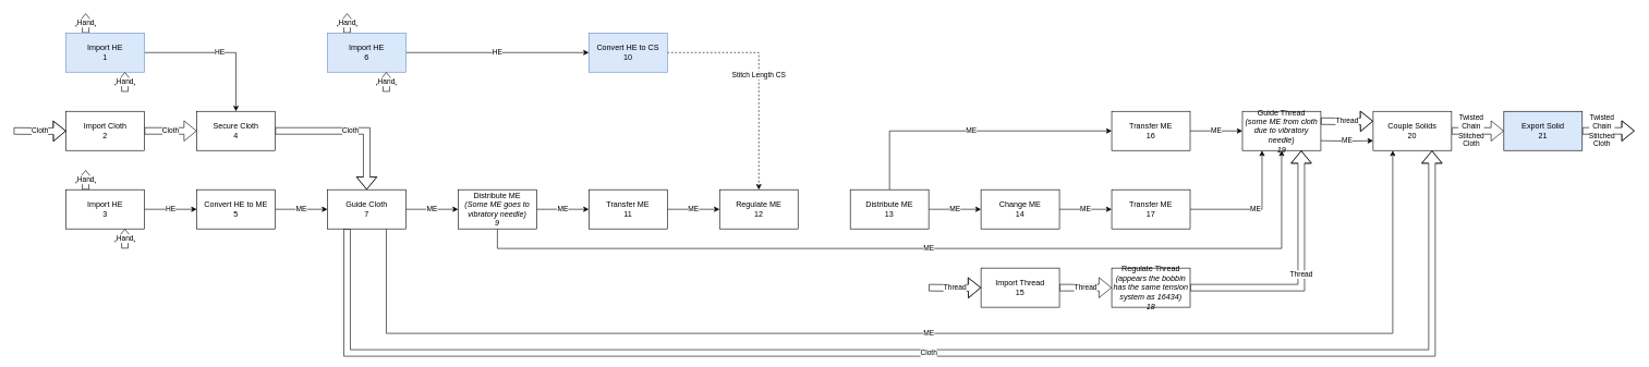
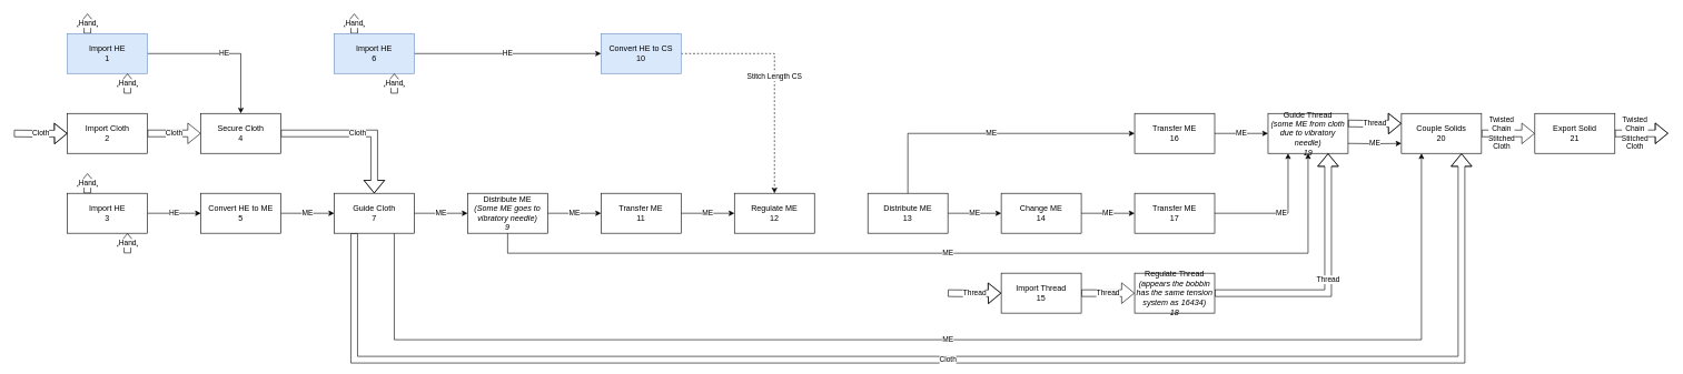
  <mxCell id="0" />
  <mxCell id="1" parent="0" />
  <mxCell id="2" value="HE" style="edgeStyle=orthogonalEdgeStyle;rounded=0;orthogonalLoop=1;jettySize=auto;html=1;exitX=1;exitY=0.5;exitDx=0;exitDy=0;entryX=0;entryY=0.5;entryDx=0;entryDy=0;" parent="1" source="4" target="6" edge="1"><mxGeometry relative="1" as="geometry" /></mxCell>
  <mxCell id="3" value="Hand" style="edgeStyle=orthogonalEdgeStyle;shape=flexArrow;rounded=0;orthogonalLoop=1;jettySize=auto;html=1;exitX=0.25;exitY=0;exitDx=0;exitDy=0;" parent="1" source="4" edge="1"><mxGeometry relative="1" as="geometry"><mxPoint x="130.034" y="260" as="targetPoint" /></mxGeometry></mxCell>
  <mxCell id="4" value="Import HE&lt;br&gt;3" style="rounded=0;whiteSpace=wrap;html=1;" parent="1" vertex="1"><mxGeometry x="100" y="290" width="120" height="60" as="geometry" /></mxCell>
  <mxCell id="5" value="ME" style="edgeStyle=orthogonalEdgeStyle;rounded=0;orthogonalLoop=1;jettySize=auto;html=1;exitX=1;exitY=0.5;exitDx=0;exitDy=0;entryX=0;entryY=0.5;entryDx=0;entryDy=0;" parent="1" source="6" target="10" edge="1"><mxGeometry relative="1" as="geometry" /></mxCell>
  <mxCell id="6" value="Convert HE to ME&lt;br&gt;5" style="rounded=0;whiteSpace=wrap;html=1;" parent="1" vertex="1"><mxGeometry x="300" y="290" width="120" height="60" as="geometry" /></mxCell>
  <mxCell id="7" value="ME" style="edgeStyle=orthogonalEdgeStyle;rounded=0;orthogonalLoop=1;jettySize=auto;html=1;exitX=1;exitY=0.5;exitDx=0;exitDy=0;entryX=0;entryY=0.5;entryDx=0;entryDy=0;" parent="1" source="10" target="49" edge="1"><mxGeometry relative="1" as="geometry"><mxPoint x="680" y="320" as="targetPoint" /></mxGeometry></mxCell>
  <mxCell id="8" value="Cloth" style="edgeStyle=orthogonalEdgeStyle;shape=flexArrow;rounded=0;orthogonalLoop=1;jettySize=auto;html=1;exitX=0.25;exitY=1;exitDx=0;exitDy=0;entryX=0.75;entryY=1;entryDx=0;entryDy=0;" parent="1" source="10" target="37" edge="1"><mxGeometry relative="1" as="geometry"><Array as="points"><mxPoint x="530" y="540" /><mxPoint x="2190" y="540" /></Array></mxGeometry></mxCell>
  <mxCell id="9" value="ME" style="edgeStyle=orthogonalEdgeStyle;rounded=0;orthogonalLoop=1;jettySize=auto;html=1;exitX=0.75;exitY=1;exitDx=0;exitDy=0;entryX=0.25;entryY=1;entryDx=0;entryDy=0;" parent="1" source="10" target="37" edge="1"><mxGeometry relative="1" as="geometry"><Array as="points"><mxPoint x="590" y="510" /><mxPoint x="2130" y="510" /></Array></mxGeometry></mxCell>
  <mxCell id="10" value="Guide Cloth&lt;br&gt;7" style="rounded=0;whiteSpace=wrap;html=1;" parent="1" vertex="1"><mxGeometry x="500" y="290" width="120" height="60" as="geometry" /></mxCell>
  <mxCell id="11" value="ME" style="edgeStyle=orthogonalEdgeStyle;rounded=0;orthogonalLoop=1;jettySize=auto;html=1;exitX=1;exitY=0.5;exitDx=0;exitDy=0;entryX=0;entryY=0.5;entryDx=0;entryDy=0;" parent="1" source="12" target="13" edge="1"><mxGeometry relative="1" as="geometry" /></mxCell>
  <mxCell id="12" value="Transfer ME&lt;br&gt;11" style="rounded=0;whiteSpace=wrap;html=1;" parent="1" vertex="1"><mxGeometry x="900" y="290" width="120" height="60" as="geometry" /></mxCell>
  <mxCell id="13" value="Regulate ME&lt;br&gt;12" style="rounded=0;whiteSpace=wrap;html=1;" parent="1" vertex="1"><mxGeometry x="1100" y="290" width="120" height="60" as="geometry" /></mxCell>
  <mxCell id="14" value="ME" style="edgeStyle=orthogonalEdgeStyle;rounded=0;orthogonalLoop=1;jettySize=auto;html=1;exitX=1;exitY=0.5;exitDx=0;exitDy=0;entryX=0;entryY=0.5;entryDx=0;entryDy=0;" parent="1" source="15" target="21" edge="1"><mxGeometry relative="1" as="geometry" /></mxCell>
  <mxCell id="15" value="Change ME&lt;br&gt;14" style="rounded=0;whiteSpace=wrap;html=1;" parent="1" vertex="1"><mxGeometry x="1500" y="290" width="120" height="60" as="geometry" /></mxCell>
  <mxCell id="16" value="Cloth" style="edgeStyle=orthogonalEdgeStyle;shape=flexArrow;rounded=0;orthogonalLoop=1;jettySize=auto;html=1;exitX=1;exitY=0.5;exitDx=0;exitDy=0;entryX=0;entryY=0.5;entryDx=0;entryDy=0;" parent="1" source="17" target="19" edge="1"><mxGeometry relative="1" as="geometry" /></mxCell>
  <mxCell id="17" value="Import Cloth&lt;br&gt;2" style="rounded=0;whiteSpace=wrap;html=1;" parent="1" vertex="1"><mxGeometry x="100" y="170" width="120" height="60" as="geometry" /></mxCell>
  <mxCell id="18" value="Cloth" style="edgeStyle=orthogonalEdgeStyle;shape=flexArrow;rounded=0;orthogonalLoop=1;jettySize=auto;html=1;exitX=1;exitY=0.5;exitDx=0;exitDy=0;entryX=0.5;entryY=0;entryDx=0;entryDy=0;" parent="1" source="19" target="10" edge="1"><mxGeometry relative="1" as="geometry" /></mxCell>
  <mxCell id="19" value="Secure Cloth&lt;br&gt;4" style="rounded=0;whiteSpace=wrap;html=1;" parent="1" vertex="1"><mxGeometry x="300" y="170" width="120" height="60" as="geometry" /></mxCell>
  <mxCell id="20" value="ME" style="edgeStyle=orthogonalEdgeStyle;rounded=0;orthogonalLoop=1;jettySize=auto;html=1;exitX=1;exitY=0.5;exitDx=0;exitDy=0;entryX=0.25;entryY=1;entryDx=0;entryDy=0;" parent="1" source="21" target="22" edge="1"><mxGeometry relative="1" as="geometry" /></mxCell>
  <mxCell id="21" value="Transfer ME&lt;br&gt;17" style="rounded=0;whiteSpace=wrap;html=1;" parent="1" vertex="1"><mxGeometry x="1700" y="290" width="120" height="60" as="geometry" /></mxCell>
  <mxCell id="22" value="Guide Thread&lt;br&gt;&lt;i&gt;(some ME from cloth due to vibratory needle)&lt;br&gt;19&lt;br&gt;&lt;/i&gt;" style="rounded=0;whiteSpace=wrap;html=1;" parent="1" vertex="1"><mxGeometry x="1900" y="170" width="120" height="60" as="geometry" /></mxCell>
  <mxCell id="23" value="Thread" style="edgeStyle=orthogonalEdgeStyle;rounded=0;orthogonalLoop=1;jettySize=auto;html=1;exitX=1;exitY=0.5;exitDx=0;exitDy=0;entryX=0.75;entryY=1;entryDx=0;entryDy=0;shape=flexArrow;" parent="1" source="24" target="22" edge="1"><mxGeometry relative="1" as="geometry"><mxPoint x="1900" y="440" as="targetPoint" /></mxGeometry></mxCell>
  <mxCell id="24" value="Regulate Thread&lt;br&gt;&lt;i&gt;(appears the bobbin has the same tension system as 16434)&lt;br&gt;18&lt;br&gt;&lt;/i&gt;" style="rounded=0;whiteSpace=wrap;html=1;" parent="1" vertex="1"><mxGeometry x="1700" y="410" width="120" height="60" as="geometry" /></mxCell>
  <mxCell id="25" value="Thread" style="edgeStyle=orthogonalEdgeStyle;rounded=0;orthogonalLoop=1;jettySize=auto;html=1;exitX=1;exitY=0.5;exitDx=0;exitDy=0;entryX=0;entryY=0.5;entryDx=0;entryDy=0;shape=flexArrow;" parent="1" source="26" target="24" edge="1"><mxGeometry relative="1" as="geometry" /></mxCell>
  <mxCell id="26" value="Import Thread&lt;br&gt;15" style="rounded=0;whiteSpace=wrap;html=1;" parent="1" vertex="1"><mxGeometry x="1500" y="410" width="120" height="60" as="geometry" /></mxCell>
  <mxCell id="27" value="Thread" style="edgeStyle=orthogonalEdgeStyle;shape=flexArrow;rounded=0;orthogonalLoop=1;jettySize=auto;html=1;entryX=0;entryY=0.5;entryDx=0;entryDy=0;" parent="1" target="26" edge="1"><mxGeometry relative="1" as="geometry"><mxPoint x="1420" y="440" as="sourcePoint" /></mxGeometry></mxCell>
  <mxCell id="28" value="Cloth" style="edgeStyle=orthogonalEdgeStyle;shape=flexArrow;rounded=0;orthogonalLoop=1;jettySize=auto;html=1;entryX=0;entryY=0.5;entryDx=0;entryDy=0;" parent="1" target="17" edge="1"><mxGeometry relative="1" as="geometry"><mxPoint x="20" y="200" as="sourcePoint" /></mxGeometry></mxCell>
  <mxCell id="29" value="ME" style="edgeStyle=orthogonalEdgeStyle;rounded=0;orthogonalLoop=1;jettySize=auto;html=1;exitX=1;exitY=0.5;exitDx=0;exitDy=0;entryX=0;entryY=0.5;entryDx=0;entryDy=0;" parent="1" source="31" target="15" edge="1"><mxGeometry relative="1" as="geometry" /></mxCell>
  <mxCell id="30" value="ME" style="edgeStyle=orthogonalEdgeStyle;rounded=0;orthogonalLoop=1;jettySize=auto;html=1;exitX=0.5;exitY=0;exitDx=0;exitDy=0;entryX=0;entryY=0.5;entryDx=0;entryDy=0;" parent="1" source="31" target="33" edge="1"><mxGeometry relative="1" as="geometry" /></mxCell>
  <mxCell id="31" value="Distribute ME&lt;br&gt;13" style="rounded=0;whiteSpace=wrap;html=1;" parent="1" vertex="1"><mxGeometry x="1300" y="290" width="120" height="60" as="geometry" /></mxCell>
  <mxCell id="32" value="ME" style="edgeStyle=orthogonalEdgeStyle;rounded=0;orthogonalLoop=1;jettySize=auto;html=1;exitX=1;exitY=0.5;exitDx=0;exitDy=0;entryX=0;entryY=0.5;entryDx=0;entryDy=0;" parent="1" source="33" edge="1"><mxGeometry relative="1" as="geometry"><mxPoint x="1900" y="200" as="targetPoint" /></mxGeometry></mxCell>
  <mxCell id="33" value="Transfer ME&lt;br&gt;16" style="rounded=0;whiteSpace=wrap;html=1;" parent="1" vertex="1"><mxGeometry x="1700" y="170" width="120" height="60" as="geometry" /></mxCell>
  <mxCell id="34" value="Thread" style="edgeStyle=orthogonalEdgeStyle;rounded=0;orthogonalLoop=1;jettySize=auto;html=1;exitX=1;exitY=0.25;exitDx=0;exitDy=0;entryX=0;entryY=0.25;entryDx=0;entryDy=0;shape=flexArrow;" parent="1" target="37" edge="1"><mxGeometry relative="1" as="geometry"><mxPoint x="2020" y="185" as="sourcePoint" /></mxGeometry></mxCell>
  <mxCell id="35" value="ME" style="edgeStyle=orthogonalEdgeStyle;rounded=0;orthogonalLoop=1;jettySize=auto;html=1;exitX=1;exitY=0.75;exitDx=0;exitDy=0;entryX=0;entryY=0.75;entryDx=0;entryDy=0;" parent="1" target="37" edge="1"><mxGeometry relative="1" as="geometry"><mxPoint x="2020" y="215" as="sourcePoint" /></mxGeometry></mxCell>
  <mxCell id="36" value="Twisted&lt;br&gt;Chain&lt;br&gt;Stitched&lt;br&gt;Cloth" style="edgeStyle=orthogonalEdgeStyle;rounded=0;orthogonalLoop=1;jettySize=auto;html=1;exitX=1;exitY=0.5;exitDx=0;exitDy=0;entryX=0;entryY=0.5;entryDx=0;entryDy=0;shape=flexArrow;" parent="1" source="37" target="39" edge="1"><mxGeometry x="-0.25" relative="1" as="geometry"><mxPoint as="offset" /></mxGeometry></mxCell>
  <mxCell id="37" value="Couple Solids&lt;br&gt;20" style="rounded=0;whiteSpace=wrap;html=1;" parent="1" vertex="1"><mxGeometry x="2100" y="170" width="120" height="60" as="geometry" /></mxCell>
  <mxCell id="38" value="Twisted&lt;br&gt;Chain&lt;br&gt;Stitched&lt;br&gt;Cloth" style="edgeStyle=orthogonalEdgeStyle;shape=flexArrow;rounded=0;orthogonalLoop=1;jettySize=auto;html=1;exitX=1;exitY=0.5;exitDx=0;exitDy=0;" parent="1" source="39" edge="1"><mxGeometry x="-0.252" relative="1" as="geometry"><mxPoint x="2500" y="199.842" as="targetPoint" /><mxPoint as="offset" /></mxGeometry></mxCell>
- <mxCell id="39" value="Export Solid&lt;br&gt;21" style="rounded=0;whiteSpace=wrap;html=1;fillColor=#dae8fc;" parent="1" vertex="1"><mxGeometry x="2300" y="170" width="120" height="60" as="geometry" /></mxCell>
+ <mxCell id="39" value="Export Solid&lt;br&gt;21" style="rounded=0;whiteSpace=wrap;html=1;" parent="1" vertex="1"><mxGeometry x="2300" y="170" width="120" height="60" as="geometry" /></mxCell>
  <mxCell id="40" value="Hand" style="edgeStyle=orthogonalEdgeStyle;rounded=0;orthogonalLoop=1;jettySize=auto;html=1;entryX=0.75;entryY=1;entryDx=0;entryDy=0;shape=flexArrow;" parent="1" target="4" edge="1"><mxGeometry relative="1" as="geometry"><mxPoint x="190" y="380" as="sourcePoint" /></mxGeometry></mxCell>
  <mxCell id="41" value="HE" style="edgeStyle=orthogonalEdgeStyle;rounded=0;orthogonalLoop=1;jettySize=auto;html=1;exitX=1;exitY=0.5;exitDx=0;exitDy=0;entryX=0;entryY=0.5;entryDx=0;entryDy=0;" parent="1" source="43" target="46" edge="1"><mxGeometry relative="1" as="geometry"><mxPoint x="700" y="80" as="targetPoint" /></mxGeometry></mxCell>
  <mxCell id="42" value="Hand" style="edgeStyle=orthogonalEdgeStyle;shape=flexArrow;rounded=0;orthogonalLoop=1;jettySize=auto;html=1;exitX=0.25;exitY=0;exitDx=0;exitDy=0;" parent="1" source="43" edge="1"><mxGeometry relative="1" as="geometry"><mxPoint x="530.034" as="targetPoint" y="20" /></mxGeometry></mxCell>
  <mxCell id="43" value="Import HE&lt;br&gt;6" style="rounded=0;whiteSpace=wrap;html=1;fillColor=#dae8fc;strokeColor=#6c8ebf;" parent="1" vertex="1"><mxGeometry x="500" y="50" width="120" height="60" as="geometry" /></mxCell>
  <mxCell id="44" value="Hand" style="edgeStyle=orthogonalEdgeStyle;rounded=0;orthogonalLoop=1;jettySize=auto;html=1;entryX=0.75;entryY=1;entryDx=0;entryDy=0;shape=flexArrow;" parent="1" target="43" edge="1"><mxGeometry relative="1" as="geometry"><mxPoint x="590" y="140" as="sourcePoint" /></mxGeometry></mxCell>
  <mxCell id="45" value="Stitch Length CS" style="edgeStyle=orthogonalEdgeStyle;rounded=0;orthogonalLoop=1;jettySize=auto;html=1;exitX=1;exitY=0.5;exitDx=0;exitDy=0;entryX=0.5;entryY=0;entryDx=0;entryDy=0;dashed=1;" parent="1" source="46" target="13" edge="1"><mxGeometry relative="1" as="geometry" /></mxCell>
  <mxCell id="46" value="Convert HE to CS&lt;br&gt;10" style="rounded=0;whiteSpace=wrap;html=1;fillColor=#dae8fc;strokeColor=#6c8ebf;" parent="1" vertex="1"><mxGeometry x="900" y="50" width="120" height="60" as="geometry" /></mxCell>
  <mxCell id="47" value="ME" style="edgeStyle=orthogonalEdgeStyle;rounded=0;orthogonalLoop=1;jettySize=auto;html=1;exitX=1;exitY=0.5;exitDx=0;exitDy=0;entryX=0;entryY=0.5;entryDx=0;entryDy=0;" parent="1" source="49" target="12" edge="1"><mxGeometry relative="1" as="geometry" /></mxCell>
  <mxCell id="48" value="ME" style="edgeStyle=orthogonalEdgeStyle;rounded=0;orthogonalLoop=1;jettySize=auto;html=1;exitX=0.5;exitY=1;exitDx=0;exitDy=0;entryX=0.5;entryY=1;entryDx=0;entryDy=0;" parent="1" source="49" target="22" edge="1"><mxGeometry relative="1" as="geometry"><Array as="points"><mxPoint x="760" y="380" /><mxPoint x="1960" y="380" /></Array></mxGeometry></mxCell>
  <mxCell id="49" value="Distribute ME&lt;br&gt;&lt;i&gt;(Some ME goes to vibratory needle)&lt;br&gt;9&lt;br&gt;&lt;/i&gt;" style="rounded=0;whiteSpace=wrap;html=1;" parent="1" vertex="1"><mxGeometry x="700" y="290" width="120" height="60" as="geometry" /></mxCell>
  <mxCell id="50" value="Hand" style="edgeStyle=orthogonalEdgeStyle;rounded=0;orthogonalLoop=1;jettySize=auto;html=1;exitX=0.25;exitY=0;exitDx=0;exitDy=0;shape=flexArrow;" parent="1" source="52" edge="1"><mxGeometry relative="1" as="geometry"><mxPoint x="130" as="targetPoint" y="20" /></mxGeometry></mxCell>
  <mxCell id="51" value="HE" style="edgeStyle=orthogonalEdgeStyle;rounded=0;orthogonalLoop=1;jettySize=auto;html=1;exitX=1;exitY=0.5;exitDx=0;exitDy=0;entryX=0.5;entryY=0;entryDx=0;entryDy=0;" parent="1" source="52" target="19" edge="1"><mxGeometry relative="1" as="geometry" /></mxCell>
  <mxCell id="52" value="Import HE&lt;br&gt;1" style="rounded=0;whiteSpace=wrap;html=1;fillColor=#dae8fc;strokeColor=#6c8ebf;" parent="1" vertex="1"><mxGeometry x="100" y="50" width="120" height="60" as="geometry" /></mxCell>
  <mxCell id="53" value="Hand" style="edgeStyle=orthogonalEdgeStyle;rounded=0;orthogonalLoop=1;jettySize=auto;html=1;entryX=0.75;entryY=1;entryDx=0;entryDy=0;shape=flexArrow;" parent="1" target="52" edge="1"><mxGeometry relative="1" as="geometry"><mxPoint x="190" y="140" as="sourcePoint" /></mxGeometry></mxCell>
